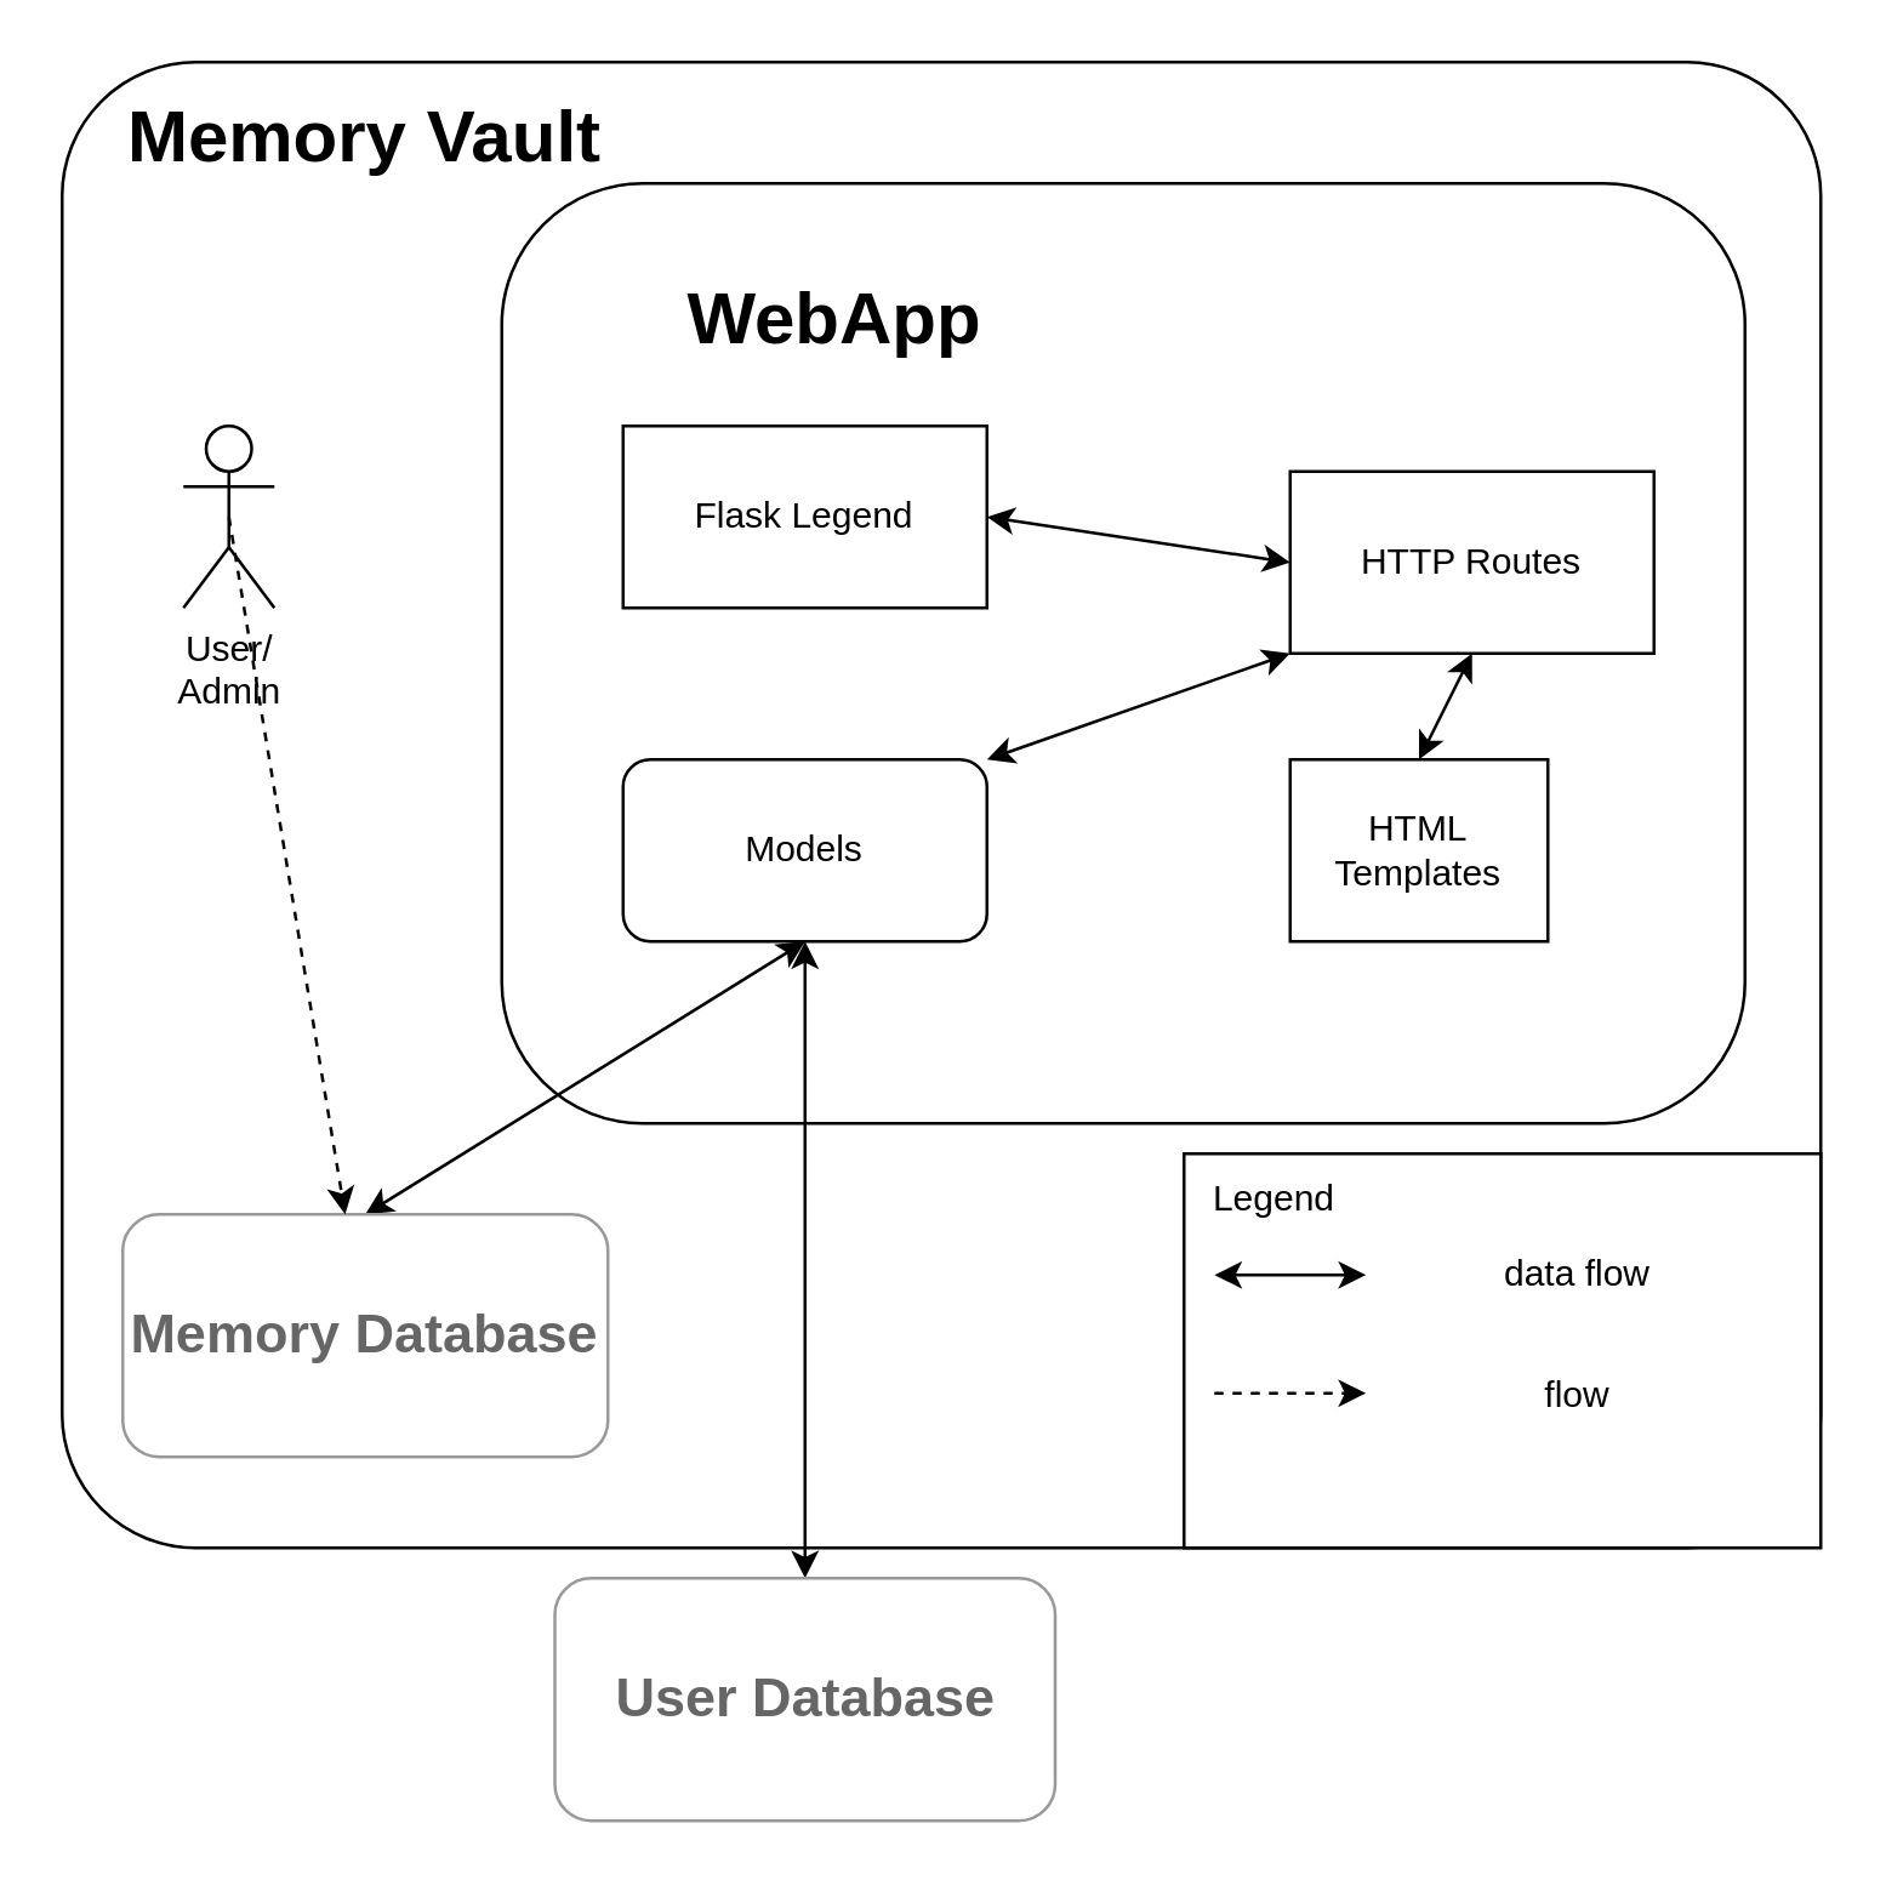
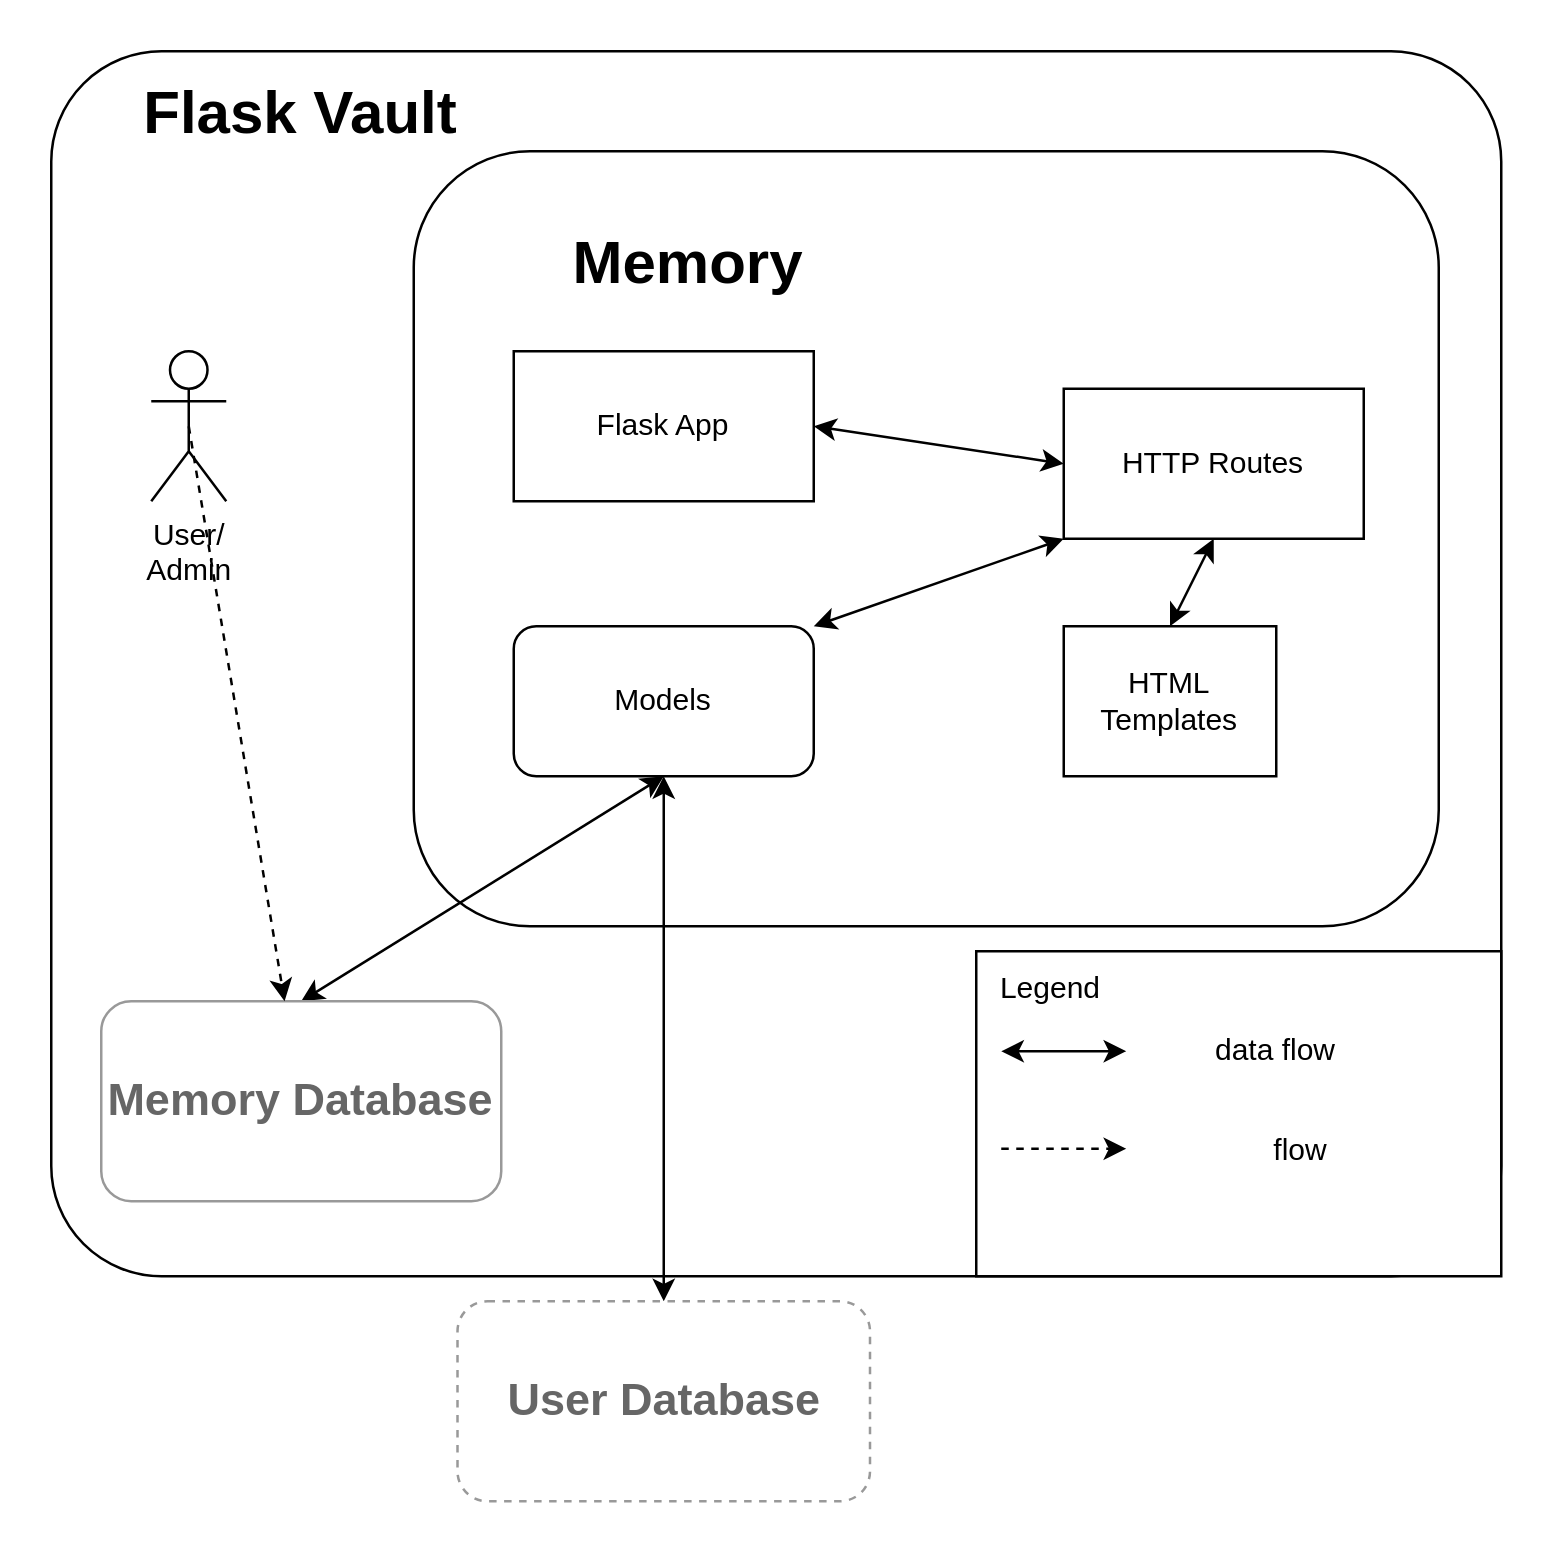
  <mxCell id="0" />
  <mxCell id="1" parent="0" />
  <mxCell id="2" value="" style="rounded=1;whiteSpace=wrap;html=1;arcSize=9;" parent="1" vertex="1"><mxGeometry x="20" y="20" width="580" height="490" as="geometry" /></mxCell>
  <mxCell id="3" value="" style="rounded=1;whiteSpace=wrap;html=1;movable=1;resizable=1;rotatable=1;deletable=1;editable=1;locked=0;connectable=1;" parent="1" vertex="1"><mxGeometry x="165" y="60" width="410" height="310" as="geometry" /></mxCell>
- <mxCell id="4" value="&lt;h1&gt;Memory Vault&lt;/h1&gt;" style="text;html=1;align=center;verticalAlign=middle;whiteSpace=wrap;rounded=0;fillColor=none;movable=1;resizable=1;rotatable=1;deletable=1;editable=1;locked=0;connectable=1;" parent="1" vertex="1"><mxGeometry x="40" y="30" width="160" height="30" as="geometry" /></mxCell>
+ <mxCell id="4" value="&lt;h1&gt;Flask Vault&lt;/h1&gt;" style="text;html=1;align=center;verticalAlign=middle;whiteSpace=wrap;rounded=0;fillColor=none;movable=1;resizable=1;rotatable=1;deletable=1;editable=1;locked=0;connectable=1;" parent="1" vertex="1"><mxGeometry x="40" y="30" width="160" height="30" as="geometry" /></mxCell>
  <mxCell id="5" style="edgeStyle=none;html=1;exitX=0.5;exitY=1;exitDx=0;exitDy=0;entryX=0.5;entryY=0;entryDx=0;entryDy=0;startArrow=classic;startFill=1;" parent="1" source="7" target="8" edge="1"><mxGeometry relative="1" as="geometry" /></mxCell>
  <mxCell id="6" style="edgeStyle=none;html=1;exitX=0.5;exitY=1;exitDx=0;exitDy=0;entryX=0.5;entryY=0;entryDx=0;entryDy=0;startArrow=classic;startFill=1;" parent="1" source="7" target="24" edge="1"><mxGeometry relative="1" as="geometry" /></mxCell>
  <mxCell id="7" value="Models" style="whiteSpace=wrap;html=1;rounded=1;" parent="1" vertex="1"><mxGeometry x="205" y="250" width="120" height="60" as="geometry" /></mxCell>
  <mxCell id="8" value="&lt;h2&gt;&lt;font style=&quot;color: rgb(102, 102, 102);&quot;&gt;Memory Database&lt;/font&gt;&lt;/h2&gt;" style="rounded=1;whiteSpace=wrap;html=1;fontColor=light-dark(#908e8e, #ededed);strokeColor=#999999;" parent="1" vertex="1"><mxGeometry x="40" y="400" width="160" height="80" as="geometry" /></mxCell>
  <mxCell id="9" style="edgeStyle=none;html=1;exitX=1;exitY=0.5;exitDx=0;exitDy=0;entryX=0;entryY=0.5;entryDx=0;entryDy=0;startArrow=classic;startFill=1;" parent="1" source="10" target="16" edge="1"><mxGeometry relative="1" as="geometry" /></mxCell>
- <mxCell id="10" value="Flask Legend" style="rounded=0;whiteSpace=wrap;html=1;" parent="1" vertex="1"><mxGeometry x="205" y="140" width="120" height="60" as="geometry" /></mxCell>
+ <mxCell id="10" value="Flask App" style="rounded=0;whiteSpace=wrap;html=1;" parent="1" vertex="1"><mxGeometry x="205" y="140" width="120" height="60" as="geometry" /></mxCell>
  <mxCell id="11" value="HTML Templates" style="rounded=0;whiteSpace=wrap;html=1;" parent="1" vertex="1"><mxGeometry x="425" y="250" width="85" height="60" as="geometry" /></mxCell>
  <mxCell id="12" style="edgeStyle=none;html=1;exitX=0.5;exitY=0.5;exitDx=0;exitDy=0;exitPerimeter=0;dashed=1;" parent="1" source="13" target="8" edge="1"><mxGeometry relative="1" as="geometry" /></mxCell>
  <mxCell id="13" value="User/&lt;div&gt;Admin&lt;/div&gt;" style="shape=umlActor;verticalLabelPosition=bottom;verticalAlign=top;html=1;outlineConnect=0;" parent="1" vertex="1"><mxGeometry x="60" y="140" width="30" height="60" as="geometry" /></mxCell>
  <mxCell id="14" style="edgeStyle=none;html=1;exitX=0;exitY=1;exitDx=0;exitDy=0;entryX=1;entryY=0;entryDx=0;entryDy=0;startArrow=classic;startFill=1;" parent="1" source="16" target="7" edge="1"><mxGeometry relative="1" as="geometry" /></mxCell>
  <mxCell id="15" style="edgeStyle=none;html=1;exitX=0.5;exitY=1;exitDx=0;exitDy=0;entryX=0.5;entryY=0;entryDx=0;entryDy=0;startArrow=classic;startFill=1;" parent="1" source="16" target="11" edge="1"><mxGeometry relative="1" as="geometry" /></mxCell>
  <mxCell id="16" value="HTTP Routes" style="rounded=0;whiteSpace=wrap;html=1;" parent="1" vertex="1"><mxGeometry x="425" y="155" width="120" height="60" as="geometry" /></mxCell>
  <mxCell id="17" value="" style="group" parent="1" vertex="1" connectable="0"><mxGeometry x="390" y="380" width="210" height="130" as="geometry" /></mxCell>
  <mxCell id="18" value="" style="rounded=0;whiteSpace=wrap;html=1;" parent="17" vertex="1"><mxGeometry width="210" height="130" as="geometry" /></mxCell>
  <mxCell id="19" value="Legend" style="text;html=1;align=center;verticalAlign=middle;whiteSpace=wrap;rounded=0;" parent="17" vertex="1"><mxGeometry width="60" height="30" as="geometry" /></mxCell>
  <mxCell id="20" style="edgeStyle=none;html=1;exitX=1;exitY=0.5;exitDx=0;exitDy=0;startArrow=classic;startFill=1;" parent="17" edge="1"><mxGeometry relative="1" as="geometry"><mxPoint x="10" y="40" as="sourcePoint" /><mxPoint x="60" y="40" as="targetPoint" /></mxGeometry></mxCell>
- <mxCell id="21" value="data flow" style="text;html=1;align=center;verticalAlign=middle;whiteSpace=wrap;rounded=0;" parent="17" vertex="1"><mxGeometry x="80" y="25" width="100" height="30" as="geometry" /></mxCell>
+ <mxCell id="21" value="data flow" style="text;html=1;align=center;verticalAlign=middle;whiteSpace=wrap;rounded=0;" parent="17" vertex="1"><mxGeometry x="70" y="25" width="100" height="30" as="geometry" /></mxCell>
  <mxCell id="22" style="edgeStyle=none;html=1;dashed=1;" parent="17" edge="1"><mxGeometry relative="1" as="geometry"><mxPoint x="10" y="79" as="sourcePoint" /><mxPoint x="60" y="79" as="targetPoint" /></mxGeometry></mxCell>
  <mxCell id="23" value="flow" style="text;html=1;align=center;verticalAlign=middle;whiteSpace=wrap;rounded=0;" parent="17" vertex="1"><mxGeometry x="80" y="65" width="100" height="30" as="geometry" /></mxCell>
- <mxCell id="24" value="&lt;h2&gt;&lt;font style=&quot;color: rgb(102, 102, 102);&quot;&gt;User Database&lt;/font&gt;&lt;/h2&gt;" style="rounded=1;whiteSpace=wrap;html=1;fontColor=light-dark(#908e8e, #ededed);strokeColor=#999999;" parent="1" vertex="1"><mxGeometry x="182.5" y="520" width="165" height="80" as="geometry" /></mxCell>
- <mxCell id="25" value="&lt;h1&gt;WebApp&lt;/h1&gt;" style="text;html=1;align=center;verticalAlign=middle;whiteSpace=wrap;rounded=0;fillColor=none;movable=1;resizable=1;rotatable=1;deletable=1;editable=1;locked=0;connectable=1;" parent="1" vertex="1"><mxGeometry x="235" y="90" width="80" height="30" as="geometry" /></mxCell>
+ <mxCell id="24" value="&lt;h2&gt;&lt;font style=&quot;color: rgb(102, 102, 102);&quot;&gt;User Database&lt;/font&gt;&lt;/h2&gt;" style="rounded=1;whiteSpace=wrap;html=1;fontColor=light-dark(#908e8e, #ededed);strokeColor=#999999;dashed=1;" parent="1" vertex="1"><mxGeometry x="182.5" y="520" width="165" height="80" as="geometry" /></mxCell>
+ <mxCell id="25" value="&lt;h1&gt;Memory&lt;/h1&gt;" style="text;html=1;align=center;verticalAlign=middle;whiteSpace=wrap;rounded=0;fillColor=none;movable=1;resizable=1;rotatable=1;deletable=1;editable=1;locked=0;connectable=1;" parent="1" vertex="1"><mxGeometry x="235" y="90" width="80" height="30" as="geometry" /></mxCell>
